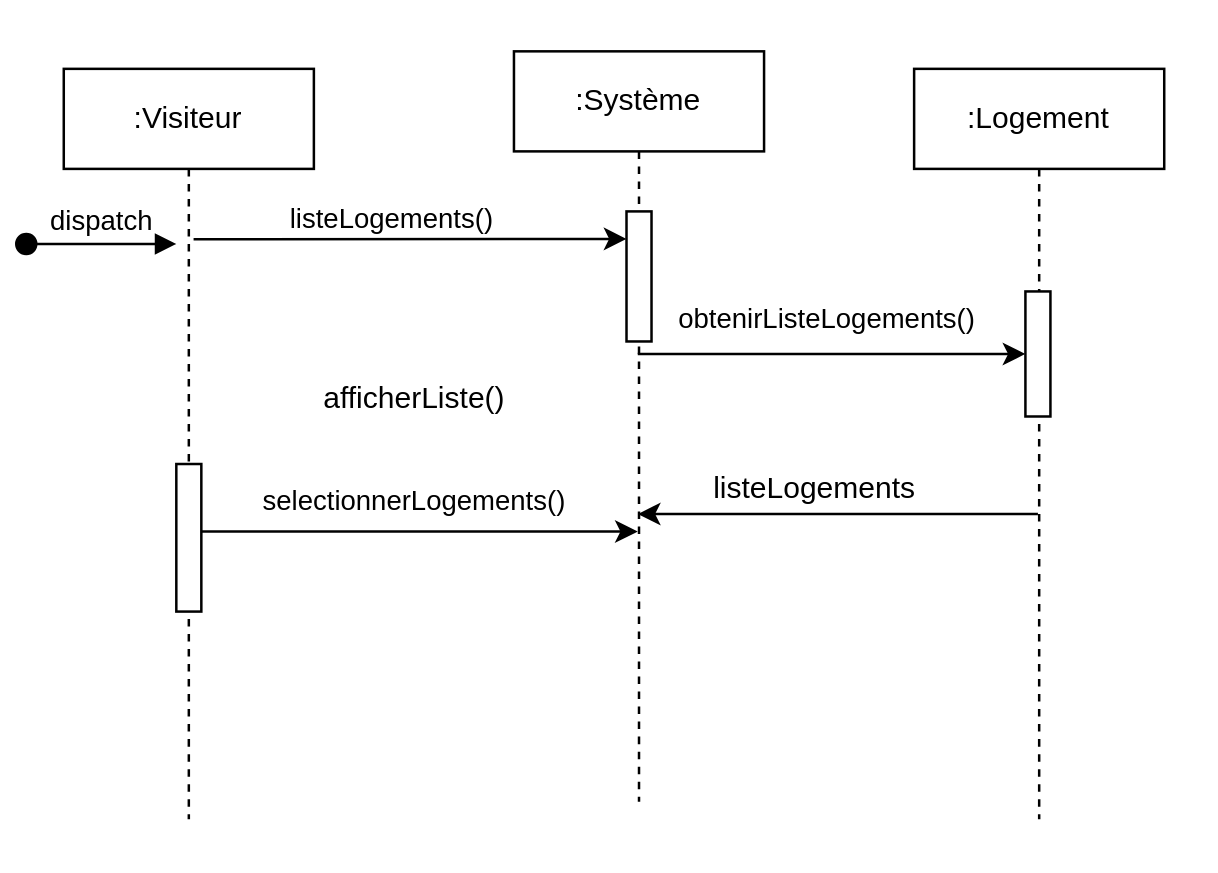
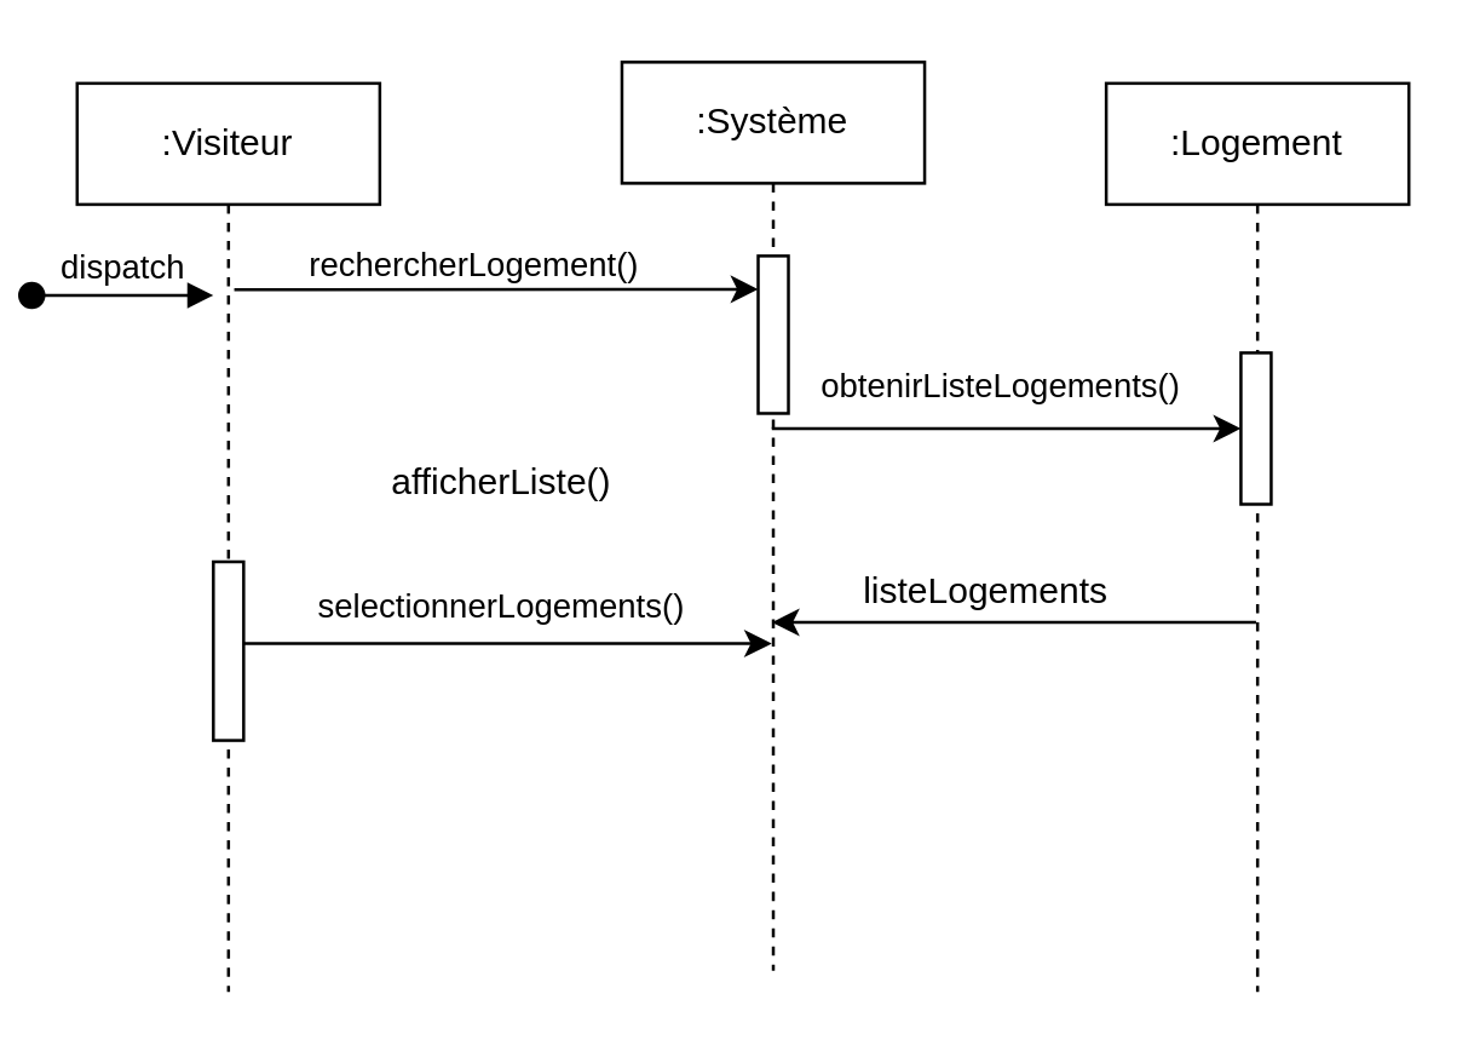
  <mxCell id="0" />
  <mxCell id="1" parent="0" />
  <mxCell id="2" value="" style="edgeStyle=elbowEdgeStyle;rounded=0;orthogonalLoop=1;jettySize=auto;html=1;elbow=vertical;curved=0;" edge="1" parent="1" source="5"><mxGeometry relative="1" as="geometry"><mxPoint x="69.5" y="212" as="sourcePoint" /><mxPoint x="249.5" y="212" as="targetPoint" /></mxGeometry></mxCell>
  <mxCell id="3" value=":Visiteur" style="shape=umlLifeline;perimeter=lifelinePerimeter;whiteSpace=wrap;html=1;container=0;dropTarget=0;collapsible=0;recursiveResize=0;outlineConnect=0;portConstraint=eastwest;newEdgeStyle={&quot;edgeStyle&quot;:&quot;elbowEdgeStyle&quot;,&quot;elbow&quot;:&quot;vertical&quot;,&quot;curved&quot;:0,&quot;rounded&quot;:0};" parent="1" vertex="1"><mxGeometry x="20" y="27" width="100" height="300" as="geometry" /></mxCell>
  <mxCell id="4" value="dispatch" style="html=1;verticalAlign=bottom;startArrow=oval;endArrow=block;startSize=8;edgeStyle=elbowEdgeStyle;elbow=vertical;curved=0;rounded=0;" parent="3" edge="1"><mxGeometry relative="1" as="geometry"><mxPoint x="-15" y="70" as="sourcePoint" /><mxPoint x="45" y="70" as="targetPoint" /></mxGeometry></mxCell>
  <mxCell id="5" value="" style="html=1;points=[[0,0,0,0,5],[0,1,0,0,-5],[1,0,0,0,5],[1,1,0,0,-5]];perimeter=orthogonalPerimeter;outlineConnect=0;targetShapes=umlLifeline;portConstraint=eastwest;newEdgeStyle={&quot;curved&quot;:0,&quot;rounded&quot;:0};" vertex="1" parent="3"><mxGeometry x="45" y="158" width="10" height="59" as="geometry" /></mxCell>
  <mxCell id="6" value=":Système" style="shape=umlLifeline;perimeter=lifelinePerimeter;whiteSpace=wrap;html=1;container=0;dropTarget=0;collapsible=0;recursiveResize=0;outlineConnect=0;portConstraint=eastwest;newEdgeStyle={&quot;edgeStyle&quot;:&quot;elbowEdgeStyle&quot;,&quot;elbow&quot;:&quot;vertical&quot;,&quot;curved&quot;:0,&quot;rounded&quot;:0};" parent="1" vertex="1"><mxGeometry x="200" y="20" width="100" height="300" as="geometry" /></mxCell>
  <mxCell id="7" value="" style="html=1;points=[[0,0,0,0,5],[0,1,0,0,-5],[1,0,0,0,5],[1,1,0,0,-5]];perimeter=orthogonalPerimeter;outlineConnect=0;targetShapes=umlLifeline;portConstraint=eastwest;newEdgeStyle={&quot;curved&quot;:0,&quot;rounded&quot;:0};" vertex="1" parent="6"><mxGeometry x="45" y="64" width="10" height="52" as="geometry" /></mxCell>
  <mxCell id="8" value=":Logement" style="shape=umlLifeline;perimeter=lifelinePerimeter;whiteSpace=wrap;html=1;container=0;dropTarget=0;collapsible=0;recursiveResize=0;outlineConnect=0;portConstraint=eastwest;newEdgeStyle={&quot;edgeStyle&quot;:&quot;elbowEdgeStyle&quot;,&quot;elbow&quot;:&quot;vertical&quot;,&quot;curved&quot;:0,&quot;rounded&quot;:0};" vertex="1" parent="1"><mxGeometry x="360" y="27" width="100" height="300" as="geometry" /></mxCell>
  <mxCell id="9" value="" style="html=1;points=[[0,0,0,0,5],[0,1,0,0,-5],[1,0,0,0,5],[1,1,0,0,-5]];perimeter=orthogonalPerimeter;outlineConnect=0;targetShapes=umlLifeline;portConstraint=eastwest;newEdgeStyle={&quot;curved&quot;:0,&quot;rounded&quot;:0};" vertex="1" parent="8"><mxGeometry x="44.5" y="89" width="10" height="50" as="geometry" /></mxCell>
  <mxCell id="10" value="" style="edgeStyle=elbowEdgeStyle;rounded=0;orthogonalLoop=1;jettySize=auto;html=1;elbow=vertical;curved=0;" edge="1" parent="1" source="6" target="9"><mxGeometry relative="1" as="geometry"><mxPoint x="249.5" y="117" as="sourcePoint" /><mxPoint x="409.5" y="117" as="targetPoint" /></mxGeometry></mxCell>
  <mxCell id="11" value="" style="edgeStyle=elbowEdgeStyle;rounded=0;orthogonalLoop=1;jettySize=auto;html=1;elbow=vertical;curved=0;" edge="1" parent="1" target="6"><mxGeometry relative="1" as="geometry"><mxPoint x="409.5" y="205" as="sourcePoint" /><mxPoint x="254.5" y="205" as="targetPoint" /></mxGeometry></mxCell>
  <mxCell id="12" value="listeLogements" style="text;html=1;align=center;verticalAlign=middle;resizable=0;points=[];autosize=1;strokeColor=none;fillColor=none;" vertex="1" parent="1"><mxGeometry x="270" y="180" width="100" height="30" as="geometry" /></mxCell>
  <mxCell id="13" value="afficherListe()" style="text;html=1;align=center;verticalAlign=middle;resizable=0;points=[];autosize=1;strokeColor=none;fillColor=none;" vertex="1" parent="1"><mxGeometry x="110" y="144" width="100" height="30" as="geometry" /></mxCell>
  <mxCell id="14" value="" style="edgeStyle=elbowEdgeStyle;rounded=0;orthogonalLoop=1;jettySize=auto;html=1;elbow=vertical;curved=0;exitX=0.519;exitY=0.257;exitDx=0;exitDy=0;exitPerimeter=0;" edge="1" parent="1" target="7"><mxGeometry relative="1" as="geometry"><mxPoint x="71.9" y="95.1" as="sourcePoint" /><mxPoint x="235" y="95" as="targetPoint" /></mxGeometry></mxCell>
  <mxCell id="15" value="&lt;span style=&quot;font-size: 11px; background-color: rgb(255, 255, 255);&quot;&gt;obtenirListeLogements()&lt;/span&gt;" style="text;html=1;align=center;verticalAlign=middle;resizable=0;points=[];autosize=1;strokeColor=none;fillColor=none;" vertex="1" parent="1"><mxGeometry x="255" y="112" width="140" height="30" as="geometry" /></mxCell>
- <mxCell id="16" value="&lt;span style=&quot;font-size: 11px; background-color: rgb(255, 255, 255);&quot;&gt;listeLogements()&lt;/span&gt;" style="text;html=1;align=center;verticalAlign=middle;resizable=0;points=[];autosize=1;strokeColor=none;fillColor=none;" vertex="1" parent="1"><mxGeometry x="86" y="72" width="130" height="30" as="geometry" /></mxCell>
+ <mxCell id="16" value="&lt;span style=&quot;font-size: 11px; background-color: rgb(255, 255, 255);&quot;&gt;rechercherLogement()&lt;/span&gt;" style="text;html=1;align=center;verticalAlign=middle;resizable=0;points=[];autosize=1;strokeColor=none;fillColor=none;" vertex="1" parent="1"><mxGeometry x="86" y="72" width="130" height="30" as="geometry" /></mxCell>
  <mxCell id="17" value="&lt;span style=&quot;font-size: 11px; background-color: rgb(255, 255, 255);&quot;&gt;selectionnerLogements()&lt;/span&gt;" style="text;html=1;align=center;verticalAlign=middle;resizable=0;points=[];autosize=1;strokeColor=none;fillColor=none;" vertex="1" parent="1"><mxGeometry x="90" y="185" width="140" height="30" as="geometry" /></mxCell>
